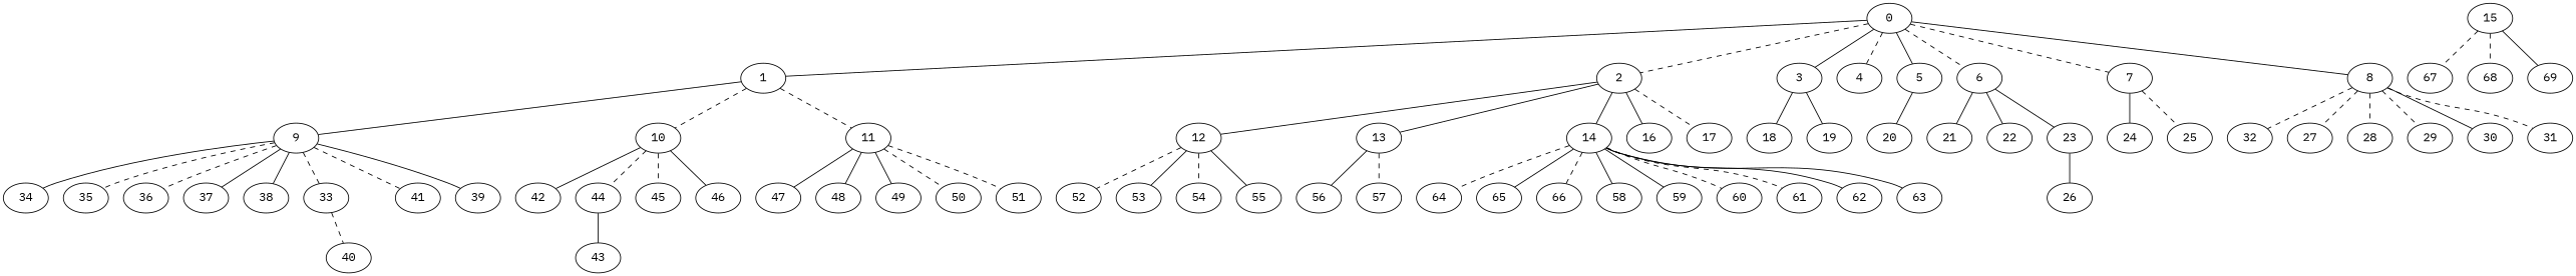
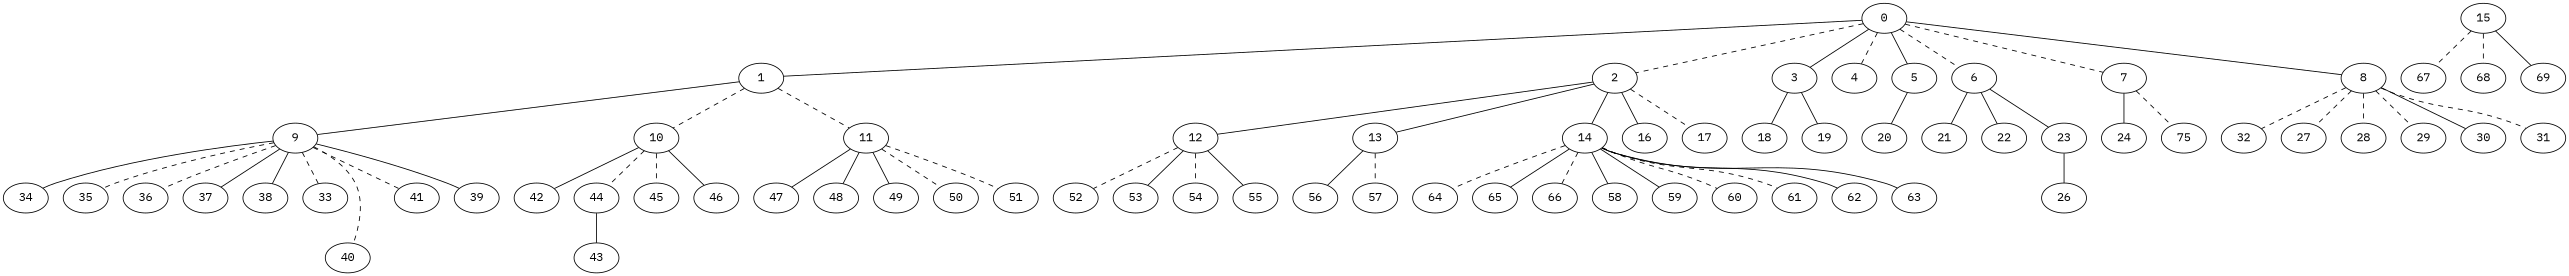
  graph {
    fontname="IBM Plex Mono"
    node [fontname="IBM Plex Mono"]
    edge [fontname="IBM Plex Mono" style=solid]
    0
    1
    2
    3
    4
    5
    6
    7
    8
    9
    10
    11
    12
    13
    14
    16
    17
    18
    19
    20
    21
    22
    23
    24
-   25
+   25 [label=75]
    32
    27
    28
    29
    30
    31
    34
    35
    36
    37
    38
    33
    40
    41
    39
    42
    44
    45
    46
    47
    48
    49
    50
    51
    52
    53
    54
    55
    56
    57
    64
    65
    66
    58
    59
    60
    61
    62
    63
    15
    67
    68
    69
    26
    43
    0 -- 1
    0 -- 2 [style=dashed]
    0 -- 3
    0 -- 4 [style=dashed]
    0 -- 5
    0 -- 6 [style=dashed]
    0 -- 7 [style=dashed]
    0 -- 8
    1 -- 9
    1 -- 10 [style=dashed]
    1 -- 11 [style=dashed]
    2 -- 12
    2 -- 13
    2 -- 14
    2 -- 16
    2 -- 17 [style=dashed]
    3 -- 18
    3 -- 19
    5 -- 20
    6 -- 21
    6 -- 22
    6 -- 23
    7 -- 24
    7 -- 25 [style=dashed]
    8 -- 32 [style=dashed]
    8 -- 27 [style=dashed]
    8 -- 28 [style=dashed]
    8 -- 29 [style=dashed]
    8 -- 30
    8 -- 31 [style=dashed]
    9 -- 34
    9 -- 35 [style=dashed]
    9 -- 36 [style=dashed]
    9 -- 37
    9 -- 38
    9 -- 33 [style=dashed]
-   33 -- 40 [style=dashed]
+   9 -- 40 [style=dashed]
    9 -- 41 [style=dashed]
    9 -- 39
    10 -- 42
    10 -- 44 [style=dashed]
    10 -- 45 [style=dashed]
    10 -- 46
    11 -- 47
    11 -- 48
    11 -- 49
    11 -- 50 [style=dashed]
    11 -- 51 [style=dashed]
    12 -- 52 [style=dashed]
    12 -- 53
    12 -- 54 [style=dashed]
    12 -- 55
    13 -- 56
    13 -- 57 [style=dashed]
    14 -- 64 [style=dashed]
    14 -- 65
    14 -- 66 [style=dashed]
    14 -- 58
    14 -- 59
    14 -- 60 [style=dashed]
    14 -- 61 [style=dashed]
    14 -- 62
    14 -- 63
    23 -- 26
    44 -- 43
    15 -- 67 [style=dashed]
    15 -- 68 [style=dashed]
    15 -- 69
  }
